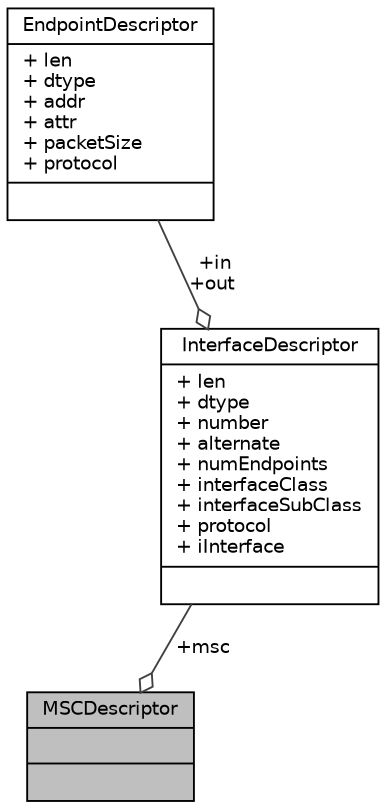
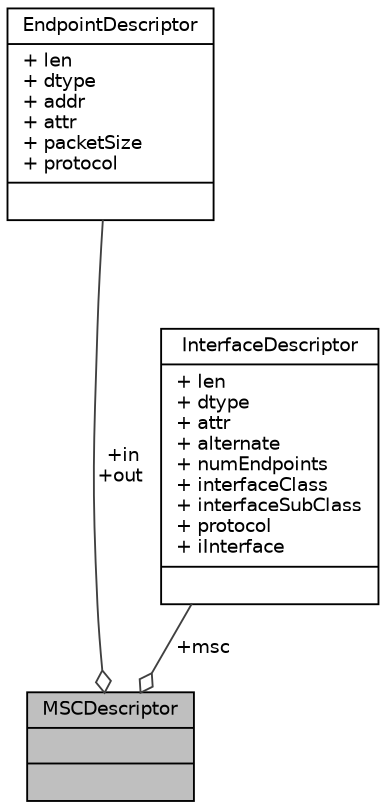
  digraph {
    node [color=black fillcolor=white fontname=Helvetica fontsize=10 shape=record style=filled]
    edge [arrowhead=odiamond color=grey25 fontname=Helvetica fontsize=10 labelfontname=Helvetica labelfontsize=10 style=solid]
    n1 [fillcolor=grey75 fontcolor=black height=0.2 label="{MSCDescriptor\n||}" width=0.4]
    n2 [height=0.2 label="{EndpointDescriptor\n|+ len\l+ dtype\l+ addr\l+ attr\l+ packetSize\l+ protocol\l|}" width=0.4]
-   n3 [height=0.2 label="{InterfaceDescriptor\n|+ len\l+ dtype\l+ number\l+ alternate\l+ numEndpoints\l+ interfaceClass\l+ interfaceSubClass\l+ protocol\l+ iInterface\l|}" width=0.4]
-   n2 -> n3 [label=" +in\n+out"]
+   n3 [height=0.2 label="{InterfaceDescriptor\n|+ len\l+ dtype\l+ attr\l+ alternate\l+ numEndpoints\l+ interfaceClass\l+ interfaceSubClass\l+ protocol\l+ iInterface\l|}" width=0.4]
+   n2 -> n1 [label=" +in\n+out"]
    n3 -> n1 [label=" +msc"]
  }
